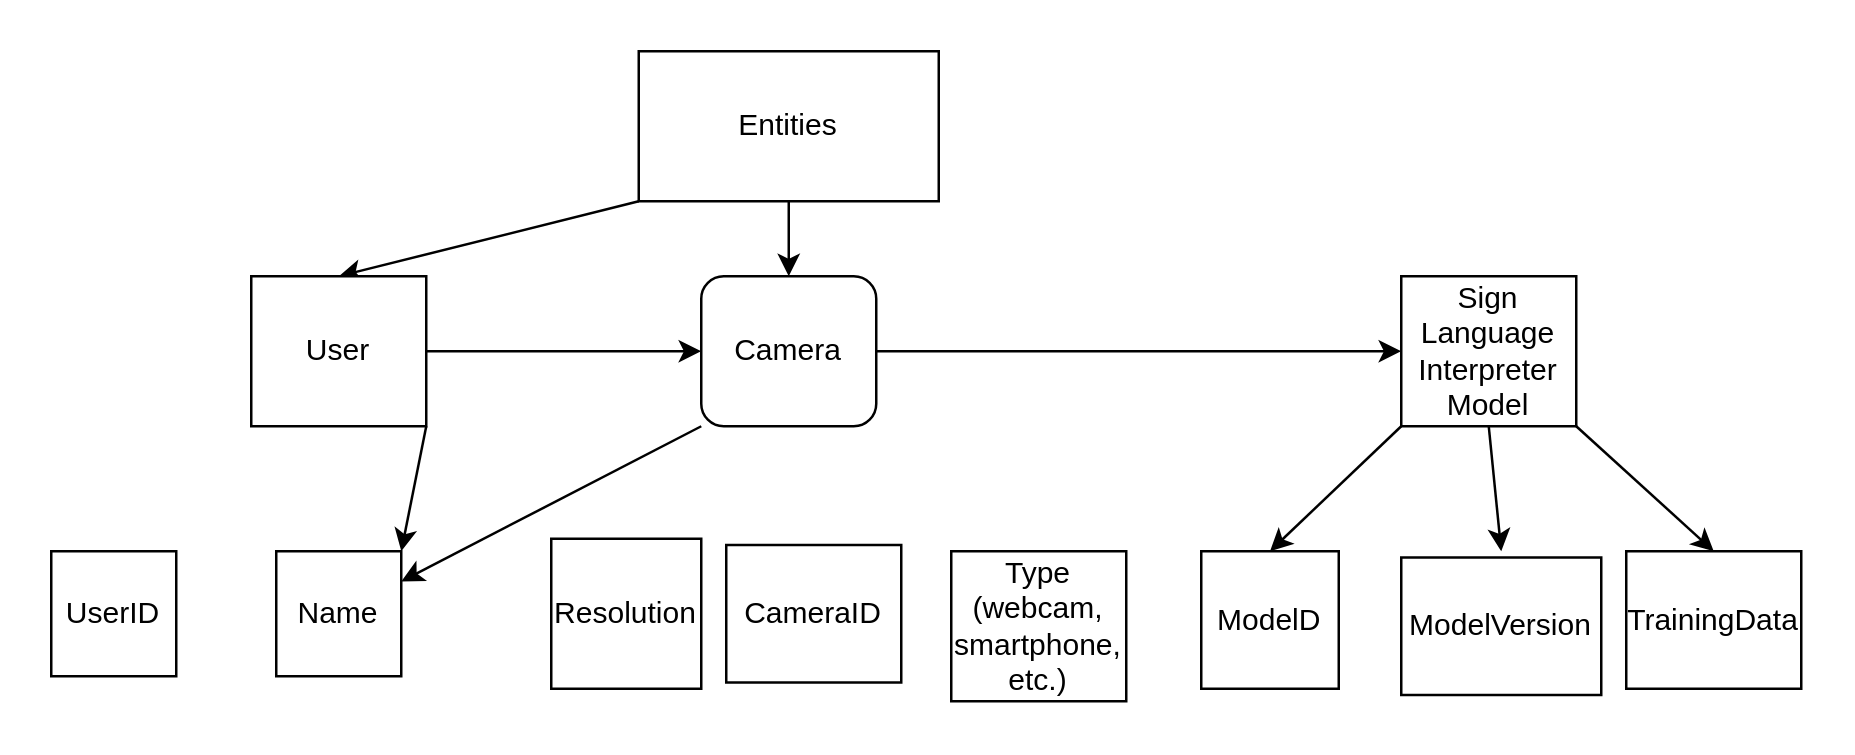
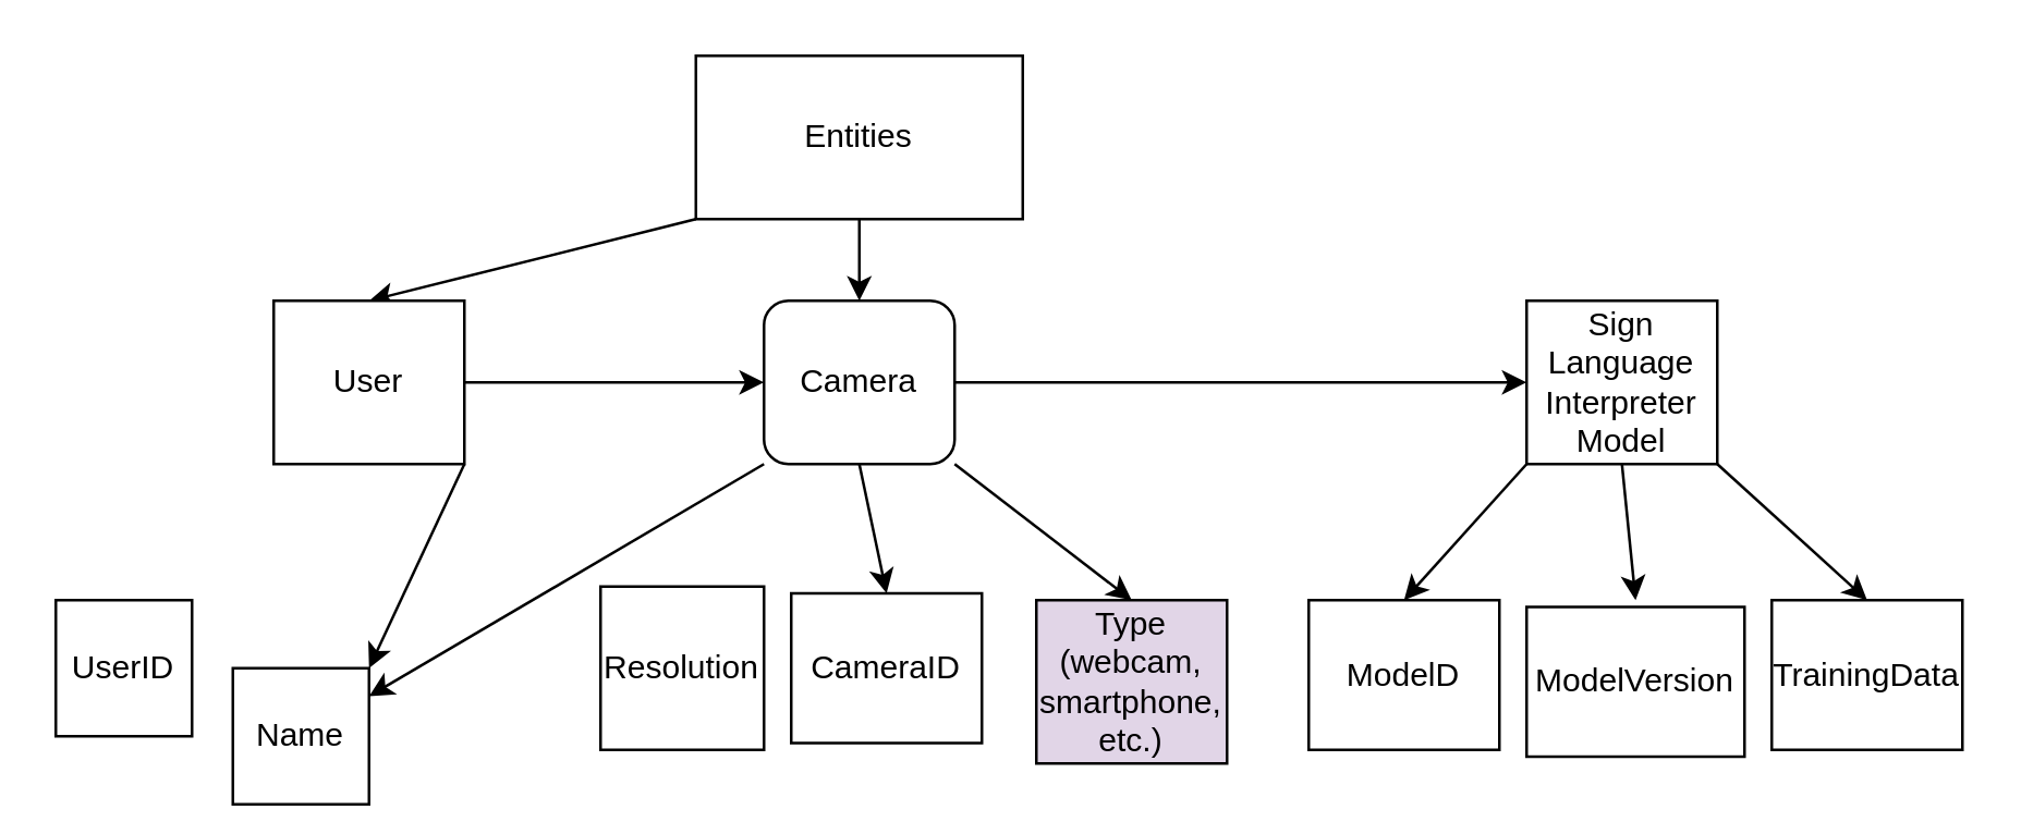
  <mxCell id="0" />
  <mxCell id="1" parent="0" />
  <mxCell id="2" style="edgeStyle=none;html=1;exitX=0.5;exitY=1;exitDx=0;exitDy=0;entryX=0.5;entryY=0;entryDx=0;entryDy=0;" edge="1" parent="1" source="4" target="12"><mxGeometry relative="1" as="geometry" /></mxCell>
  <mxCell id="3" style="edgeStyle=none;html=1;exitX=0;exitY=1;exitDx=0;exitDy=0;entryX=0.5;entryY=0;entryDx=0;entryDy=0;" edge="1" parent="1" source="4" target="7"><mxGeometry relative="1" as="geometry" /></mxCell>
  <mxCell id="4" value="Entities" style="rounded=0;whiteSpace=wrap;html=1;" vertex="1" parent="1"><mxGeometry x="255" y="20" width="120" height="60" as="geometry" /></mxCell>
  <mxCell id="5" style="edgeStyle=none;html=1;exitX=1;exitY=1;exitDx=0;exitDy=0;entryX=1;entryY=0;entryDx=0;entryDy=0;" edge="1" parent="1" source="7" target="18"><mxGeometry relative="1" as="geometry" /></mxCell>
  <mxCell id="6" style="edgeStyle=none;html=1;exitX=1;exitY=0.5;exitDx=0;exitDy=0;entryX=0;entryY=0.5;entryDx=0;entryDy=0;" edge="1" parent="1" source="7" target="12"><mxGeometry relative="1" as="geometry" /></mxCell>
  <mxCell id="7" value="User" style="rounded=0;whiteSpace=wrap;html=1;" vertex="1" parent="1"><mxGeometry x="100" y="110" width="70" height="60" as="geometry" /></mxCell>
  <mxCell id="8" style="edgeStyle=none;html=1;exitX=0;exitY=1;exitDx=0;exitDy=0;" edge="1" parent="1" source="12" target="18"><mxGeometry relative="1" as="geometry" /></mxCell>
+ <mxCell id="9" style="edgeStyle=none;html=1;exitX=0.5;exitY=1;exitDx=0;exitDy=0;entryX=0.5;entryY=0;entryDx=0;entryDy=0;" edge="1" parent="1" source="12" target="21"><mxGeometry relative="1" as="geometry" /></mxCell>
+ <mxCell id="10" style="edgeStyle=none;html=1;exitX=1;exitY=1;exitDx=0;exitDy=0;entryX=0.5;entryY=0;entryDx=0;entryDy=0;" edge="1" parent="1" source="12" target="19"><mxGeometry relative="1" as="geometry" /></mxCell>
  <mxCell id="11" style="edgeStyle=none;html=1;exitX=1;exitY=0.5;exitDx=0;exitDy=0;entryX=0;entryY=0.5;entryDx=0;entryDy=0;" edge="1" parent="1" source="12" target="16"><mxGeometry relative="1" as="geometry" /></mxCell>
  <mxCell id="12" value="Camera" style="whiteSpace=wrap;html=1;rounded=1;" vertex="1" parent="1"><mxGeometry x="280" y="110" width="70" height="60" as="geometry" /></mxCell>
  <mxCell id="13" style="edgeStyle=none;html=1;exitX=0;exitY=1;exitDx=0;exitDy=0;entryX=0.5;entryY=0;entryDx=0;entryDy=0;" edge="1" parent="1" source="16" target="22"><mxGeometry relative="1" as="geometry" /></mxCell>
  <mxCell id="14" style="edgeStyle=none;html=1;exitX=1;exitY=1;exitDx=0;exitDy=0;entryX=0.5;entryY=0;entryDx=0;entryDy=0;" edge="1" parent="1" source="16" target="24"><mxGeometry relative="1" as="geometry" /></mxCell>
  <mxCell id="15" style="edgeStyle=none;html=1;exitX=0.5;exitY=1;exitDx=0;exitDy=0;" edge="1" parent="1" source="16"><mxGeometry relative="1" as="geometry"><mxPoint x="600" y="220" as="targetPoint" /></mxGeometry></mxCell>
  <mxCell id="16" value="Sign Language Interpreter Model" style="rounded=0;whiteSpace=wrap;html=1;" vertex="1" parent="1"><mxGeometry x="560" y="110" width="70" height="60" as="geometry" /></mxCell>
  <mxCell id="17" value="UserID" style="rounded=0;whiteSpace=wrap;html=1;" vertex="1" parent="1"><mxGeometry x="20" y="220" width="50" height="50" as="geometry" /></mxCell>
- <mxCell id="18" value="Name" style="rounded=0;whiteSpace=wrap;html=1;" vertex="1" parent="1"><mxGeometry x="110" y="220" width="50" height="50" as="geometry" /></mxCell>
- <mxCell id="19" value="Type (webcam, smartphone, etc.)" style="rounded=0;whiteSpace=wrap;html=1;" vertex="1" parent="1"><mxGeometry x="380" y="220" width="70" height="60" as="geometry" /></mxCell>
+ <mxCell id="18" value="Name" style="rounded=0;whiteSpace=wrap;html=1;" vertex="1" parent="1"><mxGeometry x="85" y="245" width="50" height="50" as="geometry" /></mxCell>
+ <mxCell id="19" value="Type (webcam, smartphone, etc.)" style="rounded=0;whiteSpace=wrap;html=1;fillColor=#e1d5e7;" vertex="1" parent="1"><mxGeometry x="380" y="220" width="70" height="60" as="geometry" /></mxCell>
  <mxCell id="20" value="Resolution" style="rounded=0;whiteSpace=wrap;html=1;" vertex="1" parent="1"><mxGeometry x="220" y="215" width="60" height="60" as="geometry" /></mxCell>
  <mxCell id="21" value="CameraID" style="rounded=0;whiteSpace=wrap;html=1;" vertex="1" parent="1"><mxGeometry x="290" y="217.5" width="70" height="55" as="geometry" /></mxCell>
- <mxCell id="22" value="ModelD" style="rounded=0;whiteSpace=wrap;html=1;" vertex="1" parent="1"><mxGeometry x="480" y="220" width="55" height="55" as="geometry" /></mxCell>
+ <mxCell id="22" value="ModelD" style="rounded=0;whiteSpace=wrap;html=1;" vertex="1" parent="1"><mxGeometry x="480" y="220" width="70" height="55" as="geometry" /></mxCell>
  <mxCell id="23" value="ModelVersion" style="rounded=0;whiteSpace=wrap;html=1;" vertex="1" parent="1"><mxGeometry x="560" y="222.5" width="80" height="55" as="geometry" /></mxCell>
  <mxCell id="24" value="TrainingData" style="rounded=0;whiteSpace=wrap;html=1;" vertex="1" parent="1"><mxGeometry x="650" y="220" width="70" height="55" as="geometry" /></mxCell>
